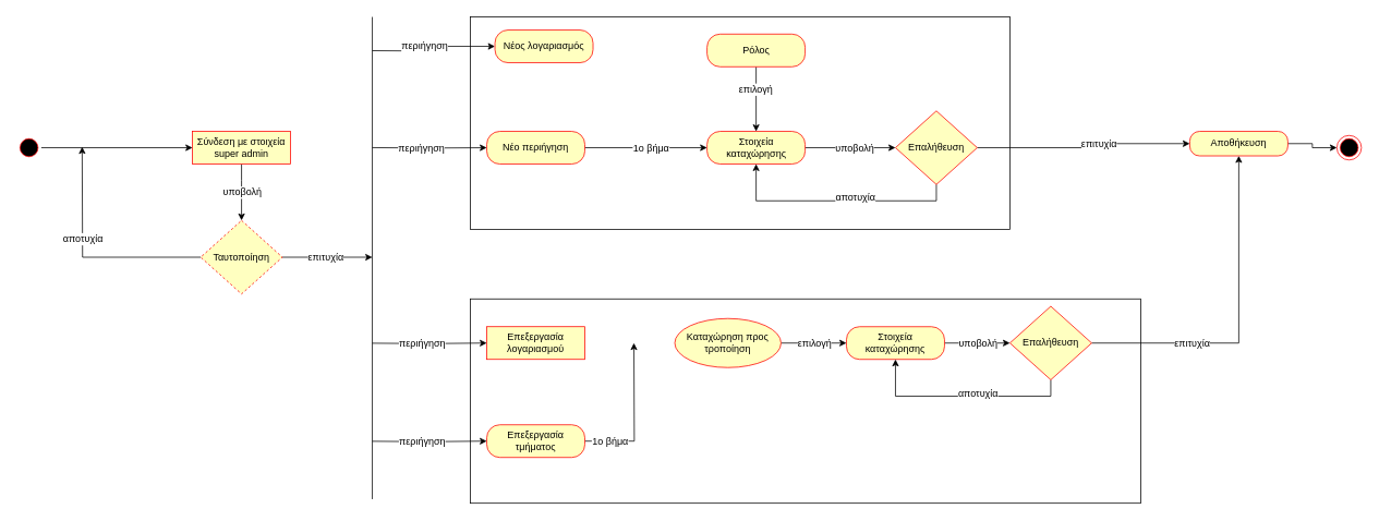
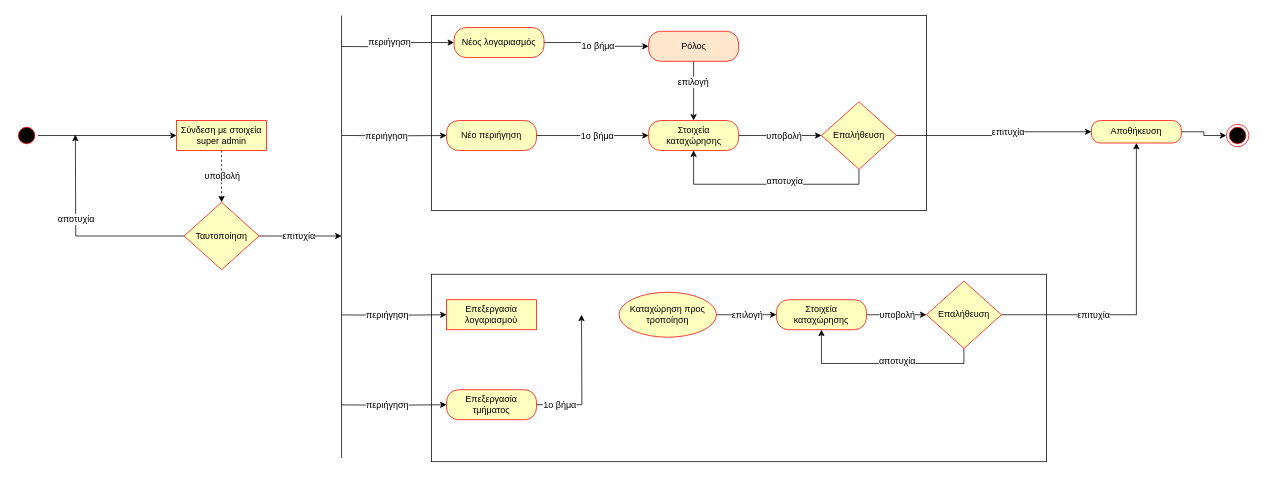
  <mxCell id="0" />
  <mxCell id="1" parent="0" />
  <mxCell id="2" value="" style="rounded=0;whiteSpace=wrap;html=1;fillColor=none;" vertex="1" parent="1"><mxGeometry x="575" y="365" width="820" height="250" as="geometry" /></mxCell>
  <mxCell id="3" value="" style="rounded=0;whiteSpace=wrap;html=1;fillColor=none;" vertex="1" parent="1"><mxGeometry x="575" y="20" width="660" height="260" as="geometry" /></mxCell>
  <mxCell id="4" style="edgeStyle=orthogonalEdgeStyle;rounded=0;orthogonalLoop=1;jettySize=auto;html=1;exitX=1;exitY=0.5;exitDx=0;exitDy=0;entryX=0;entryY=0.5;entryDx=0;entryDy=0;" edge="1" parent="1" source="5" target="8"><mxGeometry relative="1" as="geometry" /></mxCell>
  <mxCell id="5" value="" style="ellipse;html=1;shape=startState;fillColor=#000000;strokeColor=#ff0000;" vertex="1" parent="1"><mxGeometry x="20" y="165" width="30" height="30" as="geometry" /></mxCell>
- <mxCell id="6" style="edgeStyle=orthogonalEdgeStyle;rounded=0;orthogonalLoop=1;jettySize=auto;html=1;exitX=0.5;exitY=1;exitDx=0;exitDy=0;" edge="1" parent="1" source="8" target="13"><mxGeometry relative="1" as="geometry"><Array as="points"><mxPoint x="295" y="220" /><mxPoint x="295" y="220" /></Array></mxGeometry></mxCell>
+ <mxCell id="6" style="edgeStyle=orthogonalEdgeStyle;rounded=0;orthogonalLoop=1;jettySize=auto;html=1;exitX=0.5;exitY=1;exitDx=0;exitDy=0;dashed=1;" edge="1" parent="1" source="8" target="13"><mxGeometry relative="1" as="geometry"><Array as="points"><mxPoint x="295" y="220" /><mxPoint x="295" y="220" /></Array></mxGeometry></mxCell>
  <mxCell id="7" value="υποβολή" style="text;html=1;resizable=0;points=[];align=center;verticalAlign=middle;labelBackgroundColor=#ffffff;" vertex="1" connectable="0" parent="6"><mxGeometry x="-0.302" y="-2" relative="1" as="geometry"><mxPoint x="2" y="10.5" as="offset" /></mxGeometry></mxCell>
  <mxCell id="8" value="Σύνδεση με στοιχεία super admin" style="whiteSpace=wrap;html=1;arcSize=40;fontColor=#000000;fillColor=#ffffc0;strokeColor=#ff0000;rounded=0;" vertex="1" parent="1"><mxGeometry x="235" y="160" width="120" height="40" as="geometry" /></mxCell>
  <mxCell id="9" style="edgeStyle=orthogonalEdgeStyle;rounded=0;orthogonalLoop=1;jettySize=auto;html=1;exitX=0;exitY=0.5;exitDx=0;exitDy=0;" edge="1" parent="1" source="13"><mxGeometry relative="1" as="geometry"><mxPoint x="100" y="179" as="targetPoint" /></mxGeometry></mxCell>
  <mxCell id="10" value="αποτυχία" style="text;html=1;resizable=0;points=[];align=center;verticalAlign=middle;labelBackgroundColor=#ffffff;" vertex="1" connectable="0" parent="9"><mxGeometry x="0.098" y="-1" relative="1" as="geometry"><mxPoint x="-1" y="-13.5" as="offset" /></mxGeometry></mxCell>
  <mxCell id="11" style="edgeStyle=orthogonalEdgeStyle;rounded=0;orthogonalLoop=1;jettySize=auto;html=1;exitX=1;exitY=0.5;exitDx=0;exitDy=0;" edge="1" parent="1" source="13"><mxGeometry relative="1" as="geometry"><mxPoint x="455" y="314" as="targetPoint" /></mxGeometry></mxCell>
  <mxCell id="12" value="επιτυχία" style="text;html=1;resizable=0;points=[];align=center;verticalAlign=middle;labelBackgroundColor=#ffffff;" vertex="1" connectable="0" parent="11"><mxGeometry x="0.242" y="3" relative="1" as="geometry"><mxPoint x="-16" y="3" as="offset" /></mxGeometry></mxCell>
- <mxCell id="13" value="Ταυτοποίηση" style="rhombus;whiteSpace=wrap;html=1;fillColor=#ffffc0;strokeColor=#ff0000;dashed=1;" vertex="1" parent="1"><mxGeometry x="245" y="269" width="100" height="90" as="geometry" /></mxCell>
+ <mxCell id="13" value="Ταυτοποίηση" style="rhombus;whiteSpace=wrap;html=1;fillColor=#ffffc0;strokeColor=#ff0000;" vertex="1" parent="1"><mxGeometry x="245" y="269" width="100" height="90" as="geometry" /></mxCell>
+ <mxCell id="14" style="edgeStyle=orthogonalEdgeStyle;rounded=0;orthogonalLoop=1;jettySize=auto;html=1;exitX=1;exitY=0.5;exitDx=0;exitDy=0;entryX=0;entryY=0.5;entryDx=0;entryDy=0;" edge="1" parent="1" source="18" target="34"><mxGeometry relative="1" as="geometry" /></mxCell>
+ <mxCell id="15" value="1ο βήμα" style="text;html=1;resizable=0;points=[];align=center;verticalAlign=middle;labelBackgroundColor=#ffffff;" vertex="1" connectable="0" parent="14"><mxGeometry x="0.241" y="1" relative="1" as="geometry"><mxPoint x="-14" y="0.5" as="offset" /></mxGeometry></mxCell>
  <mxCell id="16" style="edgeStyle=orthogonalEdgeStyle;rounded=0;orthogonalLoop=1;jettySize=auto;html=1;exitX=0;exitY=0.5;exitDx=0;exitDy=0;entryX=0;entryY=0.5;entryDx=0;entryDy=0;" edge="1" parent="1" target="18"><mxGeometry relative="1" as="geometry"><mxPoint x="455" y="61.276" as="sourcePoint" /></mxGeometry></mxCell>
  <mxCell id="17" value="περιήγηση" style="text;html=1;resizable=0;points=[];align=center;verticalAlign=middle;labelBackgroundColor=#ffffff;" vertex="1" connectable="0" parent="16"><mxGeometry x="0.261" y="1" relative="1" as="geometry"><mxPoint x="-28.5" y="0.5" as="offset" /></mxGeometry></mxCell>
  <mxCell id="18" value="Νέος λογαριασμός" style="rounded=1;whiteSpace=wrap;html=1;arcSize=40;fontColor=#000000;fillColor=#ffffc0;strokeColor=#ff0000;" vertex="1" parent="1"><mxGeometry x="605" y="36" width="120" height="40" as="geometry" /></mxCell>
  <mxCell id="19" style="edgeStyle=orthogonalEdgeStyle;rounded=0;orthogonalLoop=1;jettySize=auto;html=1;exitX=0;exitY=0.5;exitDx=0;exitDy=0;entryX=0;entryY=0.5;entryDx=0;entryDy=0;" edge="1" parent="1" target="21"><mxGeometry relative="1" as="geometry"><mxPoint x="455" y="419.207" as="sourcePoint" /></mxGeometry></mxCell>
  <mxCell id="20" value="περιήγηση" style="text;html=1;resizable=0;points=[];align=center;verticalAlign=middle;labelBackgroundColor=#ffffff;" vertex="1" connectable="0" parent="19"><mxGeometry x="0.202" y="1" relative="1" as="geometry"><mxPoint x="-24" y="1" as="offset" /></mxGeometry></mxCell>
  <mxCell id="21" value="Επεξεργασία λογαριασμού" style="whiteSpace=wrap;html=1;arcSize=40;fontColor=#000000;fillColor=#ffffc0;strokeColor=#ff0000;rounded=0;" vertex="1" parent="1"><mxGeometry x="595" y="399" width="120" height="40" as="geometry" /></mxCell>
  <mxCell id="22" style="edgeStyle=orthogonalEdgeStyle;rounded=0;orthogonalLoop=1;jettySize=auto;html=1;exitX=1;exitY=0.5;exitDx=0;exitDy=0;entryX=0;entryY=0.5;entryDx=0;entryDy=0;" edge="1" parent="1" source="26" target="37"><mxGeometry relative="1" as="geometry" /></mxCell>
  <mxCell id="23" value="1ο βήμα" style="text;html=1;resizable=0;points=[];align=center;verticalAlign=middle;labelBackgroundColor=#ffffff;" vertex="1" connectable="0" parent="22"><mxGeometry x="0.134" y="-2" relative="1" as="geometry"><mxPoint x="-4.5" y="-2" as="offset" /></mxGeometry></mxCell>
  <mxCell id="24" style="edgeStyle=orthogonalEdgeStyle;rounded=0;orthogonalLoop=1;jettySize=auto;html=1;exitX=0;exitY=0.5;exitDx=0;exitDy=0;entryX=0;entryY=0.5;entryDx=0;entryDy=0;" edge="1" parent="1" target="26"><mxGeometry relative="1" as="geometry"><mxPoint x="455" y="179.897" as="sourcePoint" /></mxGeometry></mxCell>
  <mxCell id="25" value="περιήγηση" style="text;html=1;resizable=0;points=[];align=center;verticalAlign=middle;labelBackgroundColor=#ffffff;" vertex="1" connectable="0" parent="24"><mxGeometry x="0.211" y="-1" relative="1" as="geometry"><mxPoint x="-25" y="-0.5" as="offset" /></mxGeometry></mxCell>
  <mxCell id="26" value="Νέο περιήγηση" style="rounded=1;whiteSpace=wrap;html=1;arcSize=40;fontColor=#000000;fillColor=#ffffc0;strokeColor=#ff0000;" vertex="1" parent="1"><mxGeometry x="595" y="160" width="120" height="40" as="geometry" /></mxCell>
  <mxCell id="27" style="edgeStyle=orthogonalEdgeStyle;rounded=0;orthogonalLoop=1;jettySize=auto;html=1;exitX=1;exitY=0.5;exitDx=0;exitDy=0;" edge="1" parent="1" source="31"><mxGeometry relative="1" as="geometry"><mxPoint x="775" y="419" as="targetPoint" /></mxGeometry></mxCell>
  <mxCell id="28" value="1ο βήμα" style="text;html=1;resizable=0;points=[];align=center;verticalAlign=middle;labelBackgroundColor=#ffffff;" vertex="1" connectable="0" parent="27"><mxGeometry x="-0.733" y="-1" relative="1" as="geometry"><mxPoint x="6" y="-1" as="offset" /></mxGeometry></mxCell>
  <mxCell id="29" style="edgeStyle=orthogonalEdgeStyle;rounded=0;orthogonalLoop=1;jettySize=auto;html=1;exitX=0;exitY=0.5;exitDx=0;exitDy=0;entryX=0;entryY=0.5;entryDx=0;entryDy=0;" edge="1" parent="1" target="31"><mxGeometry relative="1" as="geometry"><mxPoint x="455" y="539.207" as="sourcePoint" /></mxGeometry></mxCell>
  <mxCell id="30" value="περιήγηση" style="text;html=1;resizable=0;points=[];align=center;verticalAlign=middle;labelBackgroundColor=#ffffff;" vertex="1" connectable="0" parent="29"><mxGeometry x="0.103" relative="1" as="geometry"><mxPoint x="-16.5" as="offset" /></mxGeometry></mxCell>
  <mxCell id="31" value="Επεξεργασία τμήματος" style="rounded=1;whiteSpace=wrap;html=1;arcSize=40;fontColor=#000000;fillColor=#ffffc0;strokeColor=#ff0000;" vertex="1" parent="1"><mxGeometry x="595" y="519" width="120" height="40" as="geometry" /></mxCell>
  <mxCell id="32" style="edgeStyle=orthogonalEdgeStyle;rounded=0;orthogonalLoop=1;jettySize=auto;html=1;exitX=0.5;exitY=1;exitDx=0;exitDy=0;" edge="1" parent="1" source="34" target="37"><mxGeometry relative="1" as="geometry" /></mxCell>
  <mxCell id="33" value="επιλογή" style="text;html=1;resizable=0;points=[];align=center;verticalAlign=middle;labelBackgroundColor=#ffffff;" vertex="1" connectable="0" parent="32"><mxGeometry x="-0.001" y="-12" relative="1" as="geometry"><mxPoint x="11" y="-12" as="offset" /></mxGeometry></mxCell>
- <mxCell id="34" value="Ρόλος" style="rounded=1;whiteSpace=wrap;html=1;arcSize=40;fontColor=#000000;fillColor=#ffffc0;strokeColor=#ff0000;" vertex="1" parent="1"><mxGeometry x="864.5" y="41" width="120" height="40" as="geometry" /></mxCell>
+ <mxCell id="34" value="Ρόλος" style="rounded=1;whiteSpace=wrap;html=1;arcSize=40;fontColor=#000000;fillColor=#ffe6cc;strokeColor=#ff0000;" vertex="1" parent="1"><mxGeometry x="864.5" y="41" width="120" height="40" as="geometry" /></mxCell>
  <mxCell id="35" style="edgeStyle=orthogonalEdgeStyle;rounded=0;orthogonalLoop=1;jettySize=auto;html=1;exitX=1;exitY=0.5;exitDx=0;exitDy=0;entryX=0;entryY=0.5;entryDx=0;entryDy=0;" edge="1" parent="1" source="37" target="42"><mxGeometry relative="1" as="geometry" /></mxCell>
  <mxCell id="36" value="υποβολή" style="text;html=1;resizable=0;points=[];align=center;verticalAlign=middle;labelBackgroundColor=#ffffff;" vertex="1" connectable="0" parent="35"><mxGeometry x="-0.2" y="-1" relative="1" as="geometry"><mxPoint x="16" y="-1" as="offset" /></mxGeometry></mxCell>
  <mxCell id="37" value="Στοιχεία καταχώρησης" style="rounded=1;whiteSpace=wrap;html=1;arcSize=40;fontColor=#000000;fillColor=#ffffc0;strokeColor=#ff0000;" vertex="1" parent="1"><mxGeometry x="864.5" y="160" width="120" height="40" as="geometry" /></mxCell>
  <mxCell id="38" style="edgeStyle=orthogonalEdgeStyle;rounded=0;orthogonalLoop=1;jettySize=auto;html=1;exitX=0.5;exitY=1;exitDx=0;exitDy=0;entryX=0.5;entryY=1;entryDx=0;entryDy=0;" edge="1" parent="1" source="42" target="37"><mxGeometry relative="1" as="geometry" /></mxCell>
  <mxCell id="39" value="αποτυχία" style="text;html=1;resizable=0;points=[];align=center;verticalAlign=middle;labelBackgroundColor=#ffffff;" vertex="1" connectable="0" parent="38"><mxGeometry x="-0.215" relative="1" as="geometry"><mxPoint x="-8" y="-4.5" as="offset" /></mxGeometry></mxCell>
  <mxCell id="40" style="edgeStyle=orthogonalEdgeStyle;rounded=0;orthogonalLoop=1;jettySize=auto;html=1;exitX=1;exitY=0.5;exitDx=0;exitDy=0;" edge="1" parent="1" source="42" target="44"><mxGeometry relative="1" as="geometry" /></mxCell>
  <mxCell id="41" value="επιτυχία" style="text;html=1;resizable=0;points=[];align=center;verticalAlign=middle;labelBackgroundColor=#ffffff;" vertex="1" connectable="0" parent="40"><mxGeometry x="0.22" y="1" relative="1" as="geometry"><mxPoint x="-8.5" y="1" as="offset" /></mxGeometry></mxCell>
  <mxCell id="42" value="Επαλήθευση" style="rhombus;whiteSpace=wrap;html=1;fillColor=#ffffc0;strokeColor=#ff0000;" vertex="1" parent="1"><mxGeometry x="1095" y="135" width="100" height="90" as="geometry" /></mxCell>
  <mxCell id="43" style="edgeStyle=orthogonalEdgeStyle;rounded=0;orthogonalLoop=1;jettySize=auto;html=1;exitX=1;exitY=0.5;exitDx=0;exitDy=0;" edge="1" parent="1" source="44" target="56"><mxGeometry relative="1" as="geometry" /></mxCell>
  <mxCell id="44" value="Αποθήκευση" style="rounded=1;whiteSpace=wrap;html=1;arcSize=40;fontColor=#000000;fillColor=#ffffc0;strokeColor=#ff0000;" vertex="1" parent="1"><mxGeometry x="1455" y="160" width="120" height="30" as="geometry" /></mxCell>
  <mxCell id="45" style="edgeStyle=orthogonalEdgeStyle;rounded=0;orthogonalLoop=1;jettySize=auto;html=1;exitX=1;exitY=0.5;exitDx=0;exitDy=0;entryX=0;entryY=0.5;entryDx=0;entryDy=0;" edge="1" parent="1" source="47" target="50"><mxGeometry relative="1" as="geometry" /></mxCell>
  <mxCell id="46" value="επιλογή" style="text;html=1;resizable=0;points=[];align=center;verticalAlign=middle;labelBackgroundColor=#ffffff;" vertex="1" connectable="0" parent="45"><mxGeometry x="-0.3" y="1" relative="1" as="geometry"><mxPoint x="12" y="1" as="offset" /></mxGeometry></mxCell>
  <mxCell id="47" value="Καταχώρηση προς τροποίηση" style="ellipse;whiteSpace=wrap;html=1;arcSize=40;fontColor=#000000;fillColor=#ffffc0;strokeColor=#ff0000;" vertex="1" parent="1"><mxGeometry x="825" y="389" width="130" height="60" as="geometry" /></mxCell>
  <mxCell id="48" style="edgeStyle=orthogonalEdgeStyle;rounded=0;orthogonalLoop=1;jettySize=auto;html=1;exitX=1;exitY=0.5;exitDx=0;exitDy=0;entryX=0;entryY=0.5;entryDx=0;entryDy=0;" edge="1" parent="1" source="50" target="55"><mxGeometry relative="1" as="geometry" /></mxCell>
  <mxCell id="49" value="υποβολή" style="text;html=1;resizable=0;points=[];align=center;verticalAlign=middle;labelBackgroundColor=#ffffff;" vertex="1" connectable="0" parent="48"><mxGeometry x="-0.31" y="-1" relative="1" as="geometry"><mxPoint x="12.5" y="-1" as="offset" /></mxGeometry></mxCell>
  <mxCell id="50" value="Στοιχεία καταχώρησης" style="rounded=1;whiteSpace=wrap;html=1;arcSize=40;fontColor=#000000;fillColor=#ffffc0;strokeColor=#ff0000;" vertex="1" parent="1"><mxGeometry x="1035" y="399" width="120" height="40" as="geometry" /></mxCell>
  <mxCell id="51" style="edgeStyle=orthogonalEdgeStyle;rounded=0;orthogonalLoop=1;jettySize=auto;html=1;exitX=1;exitY=0.5;exitDx=0;exitDy=0;" edge="1" parent="1" source="55" target="44"><mxGeometry relative="1" as="geometry" /></mxCell>
  <mxCell id="52" value="επιτυχία" style="text;html=1;resizable=0;points=[];align=center;verticalAlign=middle;labelBackgroundColor=#ffffff;" vertex="1" connectable="0" parent="51"><mxGeometry x="-0.482" y="1" relative="1" as="geometry"><mxPoint x="16.5" y="1" as="offset" /></mxGeometry></mxCell>
  <mxCell id="53" style="edgeStyle=orthogonalEdgeStyle;rounded=0;orthogonalLoop=1;jettySize=auto;html=1;exitX=0.5;exitY=1;exitDx=0;exitDy=0;entryX=0.5;entryY=1;entryDx=0;entryDy=0;" edge="1" parent="1" source="55" target="50"><mxGeometry relative="1" as="geometry" /></mxCell>
  <mxCell id="54" value="αποτυχία" style="text;html=1;resizable=0;points=[];align=center;verticalAlign=middle;labelBackgroundColor=#ffffff;" vertex="1" connectable="0" parent="53"><mxGeometry x="-0.263" y="-1" relative="1" as="geometry"><mxPoint x="-16" y="-3" as="offset" /></mxGeometry></mxCell>
  <mxCell id="55" value="Επαλήθευση" style="rhombus;whiteSpace=wrap;html=1;fillColor=#ffffc0;strokeColor=#ff0000;" vertex="1" parent="1"><mxGeometry x="1235" y="374" width="100" height="90" as="geometry" /></mxCell>
  <mxCell id="56" value="" style="ellipse;html=1;shape=endState;fillColor=#000000;strokeColor=#ff0000;" vertex="1" parent="1"><mxGeometry x="1635" y="165" width="30" height="30" as="geometry" /></mxCell>
  <mxCell id="57" value="" style="endArrow=none;html=1;" edge="1" parent="1"><mxGeometry width="50" height="50" relative="1" as="geometry"><mxPoint x="455" y="610" as="sourcePoint" /><mxPoint x="455" y="20" as="targetPoint" /></mxGeometry></mxCell>
